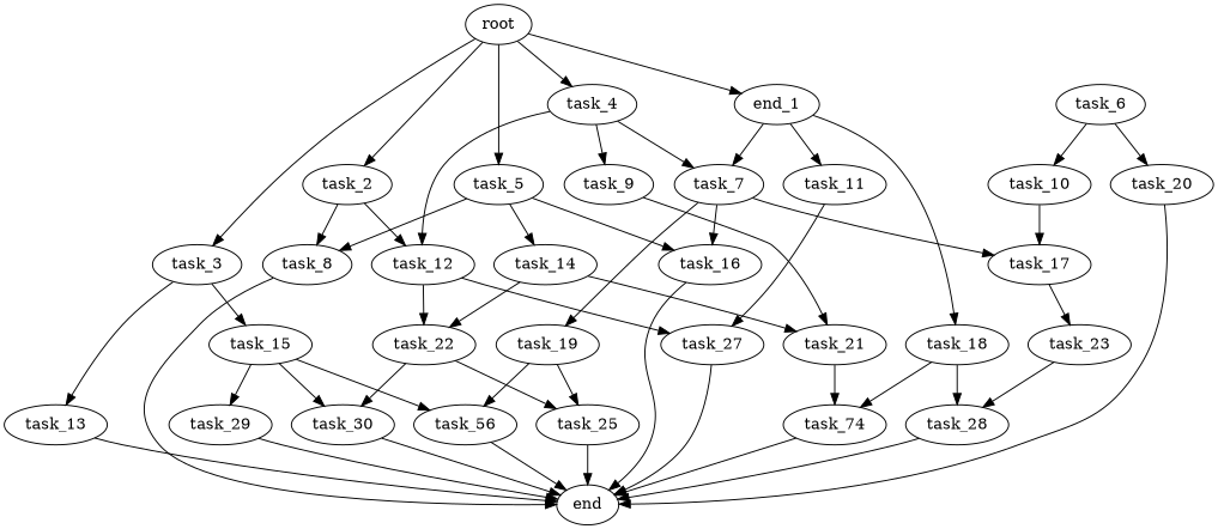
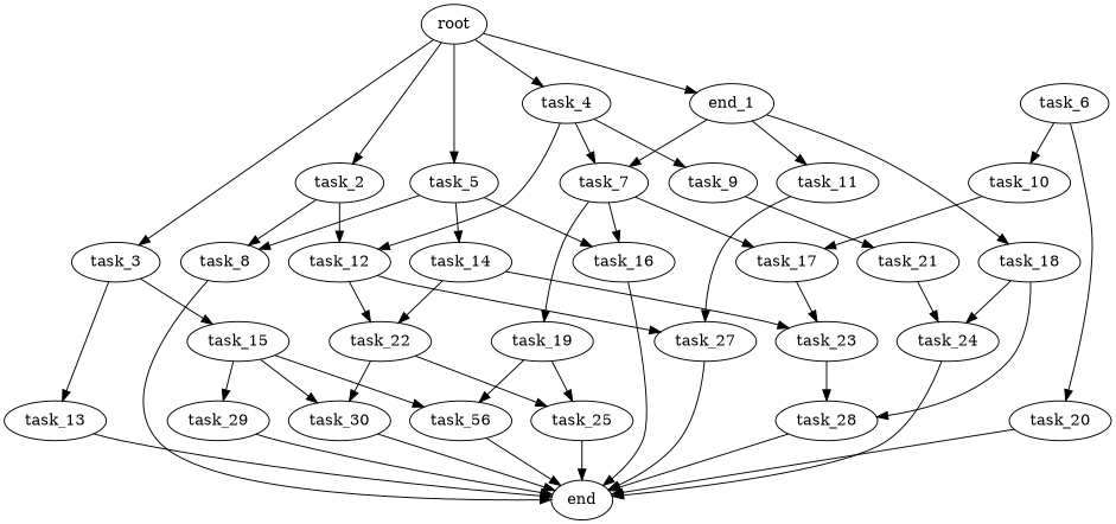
  digraph {
    n1 [label=end_1]
    root
    task_2
    task_3
    task_4
    task_5
    task_7
    task_11
    task_18
    task_8
    task_12
    task_13
    task_15
    task_9
    task_14
    task_16
    task_17
    task_19
    task_27
-   task_24 [label=task_74]
+   task_24
    task_28
    end
    task_22
    n24 [label=task_56]
    task_29
    task_30
    task_6
    task_10
    task_20
    task_21
    task_23
    task_25
    n1 -> task_7
    n1 -> task_11
    n1 -> task_18
    root -> n1
    root -> task_2
    root -> task_3
    root -> task_4
    root -> task_5
    task_2 -> task_8
    task_2 -> task_12
    task_3 -> task_13
    task_3 -> task_15
    task_4 -> task_7
    task_4 -> task_12
    task_4 -> task_9
    task_5 -> task_8
    task_5 -> task_14
    task_5 -> task_16
    task_7 -> task_16
    task_7 -> task_17
    task_7 -> task_19
    task_11 -> task_27
    task_18 -> task_24
    task_18 -> task_28
    task_8 -> end
    task_12 -> task_27
    task_12 -> task_22
    task_13 -> end
    task_15 -> n24
    task_15 -> task_29
    task_15 -> task_30
    task_9 -> task_21
    task_14 -> task_22
-   task_14 -> task_21
+   task_14 -> task_23
    task_16 -> end
    task_17 -> task_23
    task_19 -> n24
    task_19 -> task_25
    task_27 -> end
    task_24 -> end
    task_28 -> end
    task_22 -> task_30
    task_22 -> task_25
    n24 -> end
    task_29 -> end
    task_30 -> end
    task_6 -> task_10
    task_6 -> task_20
    task_10 -> task_17
    task_20 -> end
    task_21 -> task_24
    task_23 -> task_28
    task_25 -> end
  }
